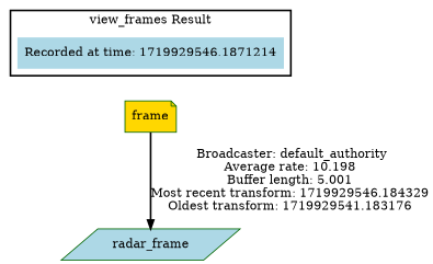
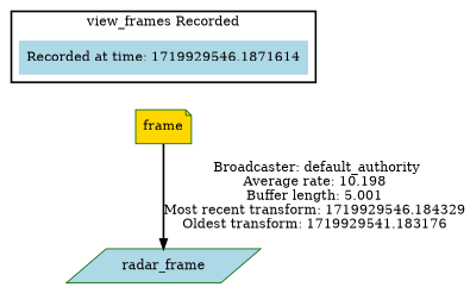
  digraph {
    node [color=darkgreen fillcolor=lightblue style=filled]
-   "Recorded at time: 1719929546.1871214" [shape=plaintext]
+   "Recorded at time: 1719929546.1871214" [shape=plaintext label="Recorded at time: 1719929546.1871614"]
    n2 [fillcolor=gold label=frame shape=note]
    radar_frame [shape=parallelogram]
    subgraph cluster_1 {
      color=black
-     label="view_frames Result"
+     label="view_frames Recorded"
      style=bold
      "Recorded at time: 1719929546.1871214"
    }
    "Recorded at time: 1719929546.1871214" -> n2 [style=invis]
    n2 -> radar_frame [label=" Broadcaster: default_authority\nAverage rate: 10.198\nBuffer length: 5.001\nMost recent transform: 1719929546.184329\nOldest transform: 1719929541.183176\n" style=bold]
  }
